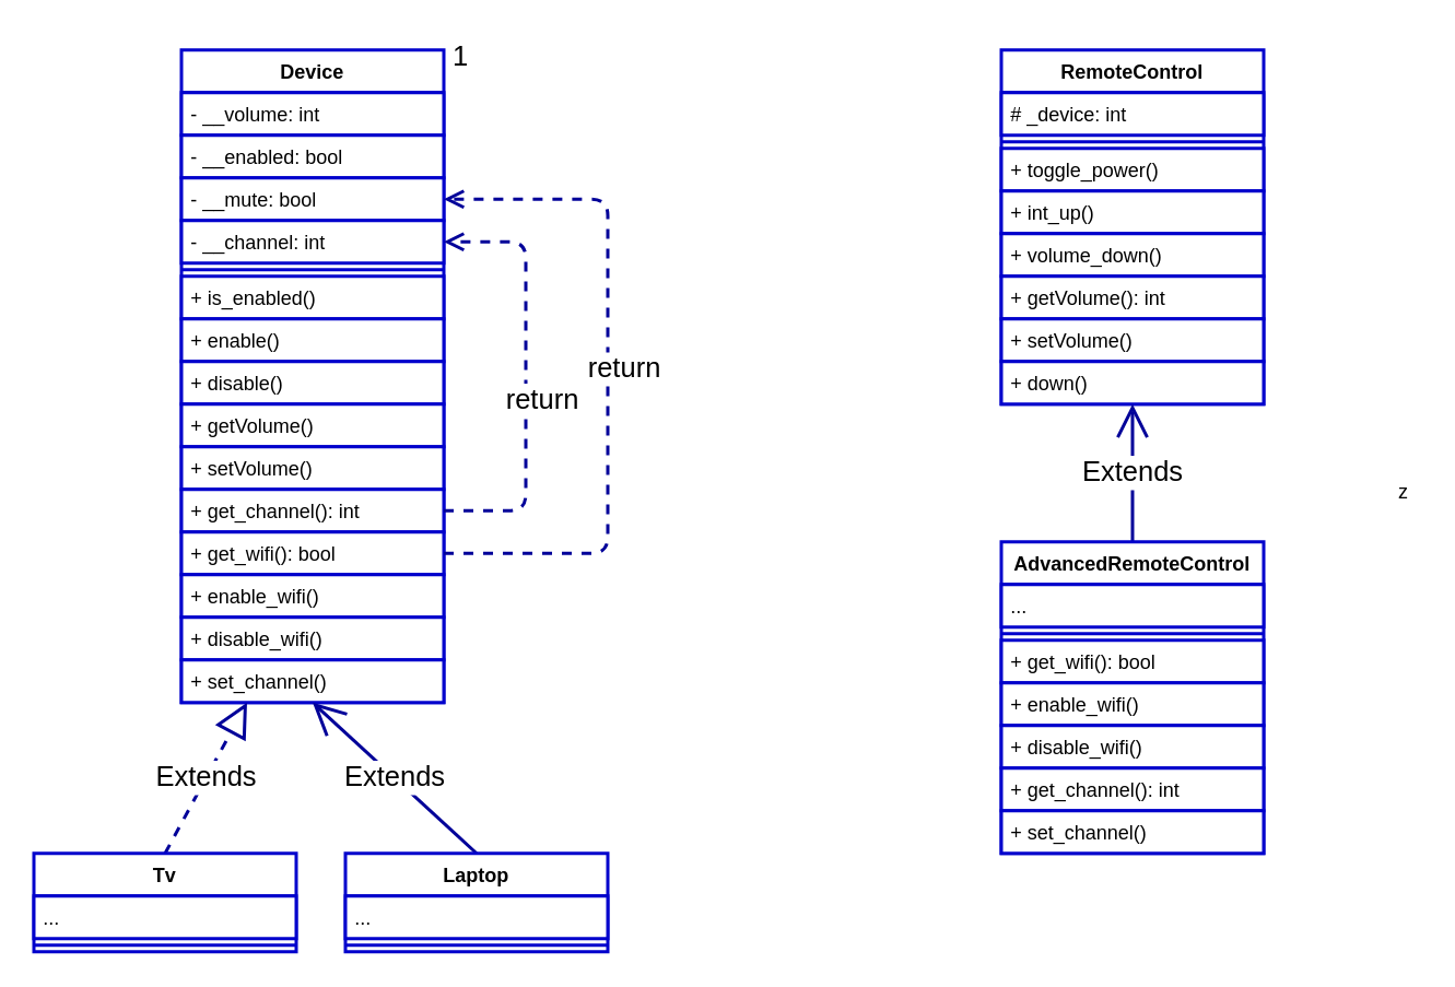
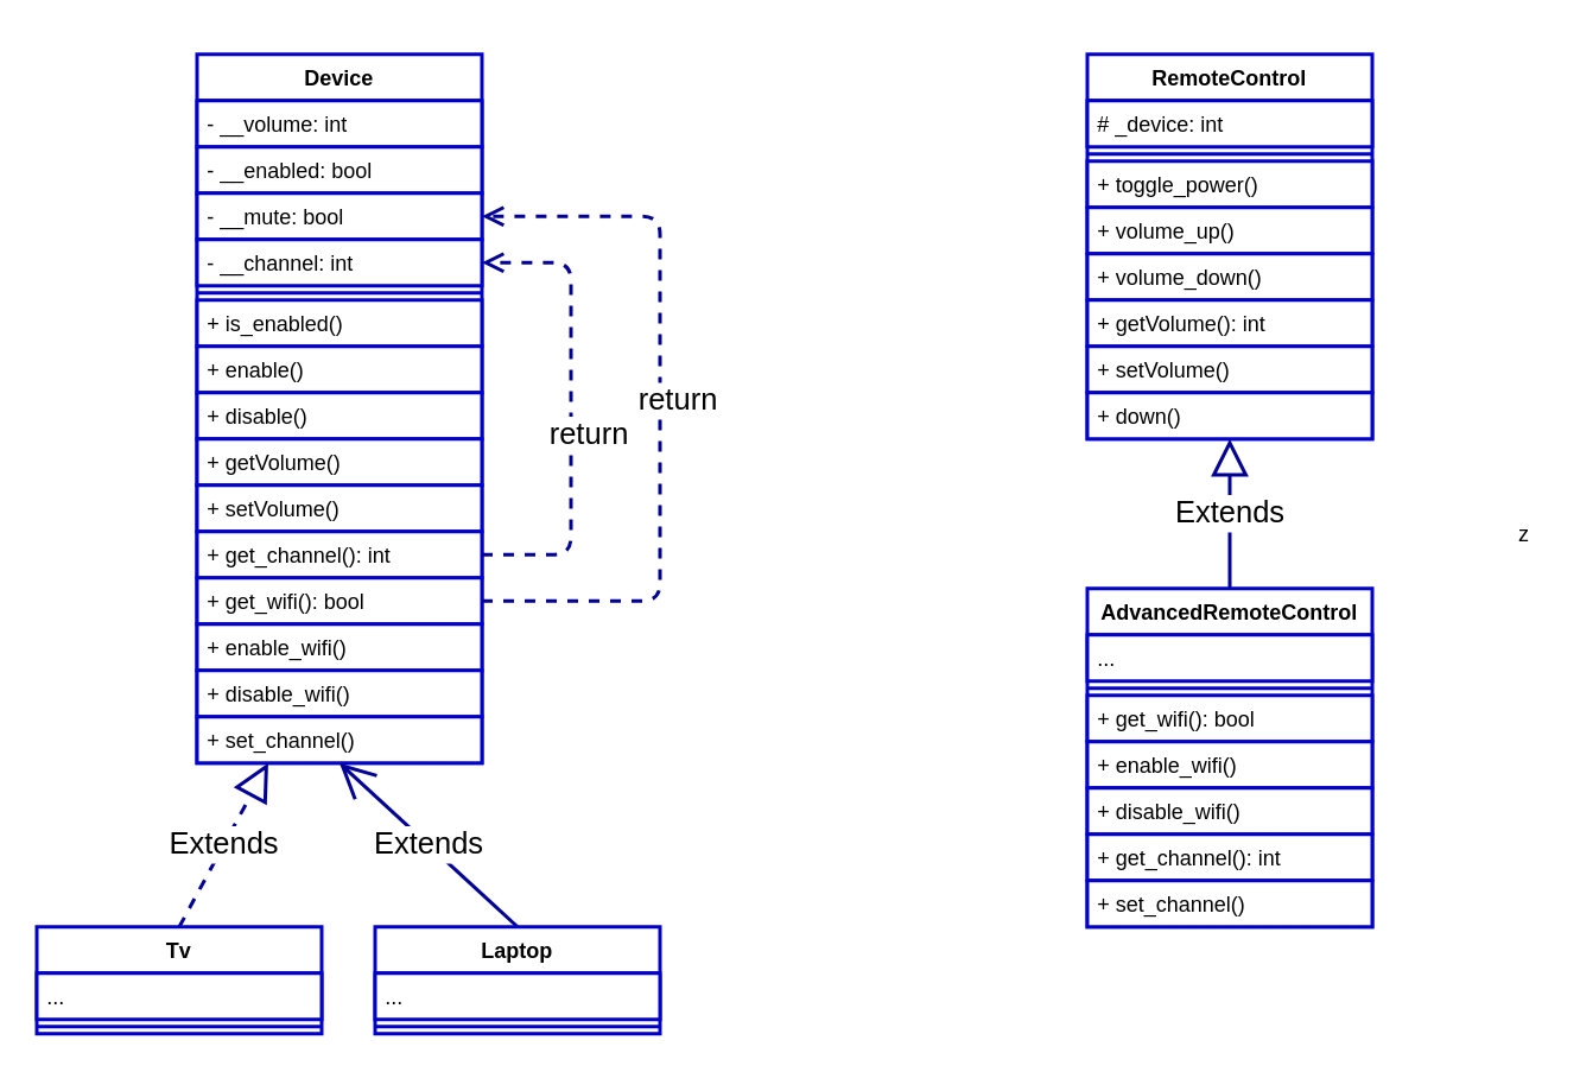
  <mxCell id="0" />
  <mxCell id="1" parent="0" />
  <mxCell id="2" value="Device" style="swimlane;fontStyle=1;align=center;verticalAlign=top;childLayout=stackLayout;horizontal=1;startSize=26;horizontalStack=0;resizeParent=1;resizeParentMax=0;resizeLast=0;collapsible=1;marginBottom=0;fontColor=#000000;strokeColor=#0000CC;strokeWidth=2;fillColor=#FFFFFF;" parent="1" vertex="1"><mxGeometry x="110" y="30" width="160" height="398" as="geometry" /></mxCell>
  <mxCell id="3" value="- __volume: int" style="text;align=left;verticalAlign=top;spacingLeft=4;spacingRight=4;overflow=hidden;rotatable=0;points=[[0,0.5],[1,0.5]];portConstraint=eastwest;fontColor=#000000;strokeColor=#0000CC;strokeWidth=2;fillColor=#FFFFFF;" parent="2" vertex="1"><mxGeometry y="26" width="160" height="26" as="geometry" /></mxCell>
  <mxCell id="4" value="- __enabled: bool" style="text;align=left;verticalAlign=top;spacingLeft=4;spacingRight=4;overflow=hidden;rotatable=0;points=[[0,0.5],[1,0.5]];portConstraint=eastwest;fontColor=#000000;strokeColor=#0000CC;strokeWidth=2;fillColor=#FFFFFF;" parent="2" vertex="1"><mxGeometry y="52" width="160" height="26" as="geometry" /></mxCell>
  <mxCell id="5" value="- __mute: bool" style="text;align=left;verticalAlign=top;spacingLeft=4;spacingRight=4;overflow=hidden;rotatable=0;points=[[0,0.5],[1,0.5]];portConstraint=eastwest;fontColor=#000000;strokeColor=#0000CC;strokeWidth=2;fillColor=#FFFFFF;" parent="2" vertex="1"><mxGeometry y="78" width="160" height="26" as="geometry" /></mxCell>
  <mxCell id="6" value="- __channel: int" style="text;align=left;verticalAlign=top;spacingLeft=4;spacingRight=4;overflow=hidden;rotatable=0;points=[[0,0.5],[1,0.5]];portConstraint=eastwest;fontColor=#000000;strokeColor=#0000CC;strokeWidth=2;fillColor=#FFFFFF;" parent="2" vertex="1"><mxGeometry y="104" width="160" height="26" as="geometry" /></mxCell>
  <mxCell id="7" value="" style="line;strokeWidth=2;align=left;verticalAlign=middle;spacingTop=-1;spacingLeft=3;spacingRight=3;rotatable=0;labelPosition=right;points=[];portConstraint=eastwest;fontColor=#000000;strokeColor=#0000CC;fillColor=#FFFFFF;" parent="2" vertex="1"><mxGeometry y="130" width="160" height="8" as="geometry" /></mxCell>
  <mxCell id="8" value="+ is_enabled()" style="text;align=left;verticalAlign=top;spacingLeft=4;spacingRight=4;overflow=hidden;rotatable=0;points=[[0,0.5],[1,0.5]];portConstraint=eastwest;fontColor=#000000;strokeColor=#0000CC;strokeWidth=2;fillColor=#FFFFFF;" parent="2" vertex="1"><mxGeometry y="138" width="160" height="26" as="geometry" /></mxCell>
  <mxCell id="9" value="+ enable()" style="text;align=left;verticalAlign=top;spacingLeft=4;spacingRight=4;overflow=hidden;rotatable=0;points=[[0,0.5],[1,0.5]];portConstraint=eastwest;fontColor=#000000;strokeColor=#0000CC;strokeWidth=2;fillColor=#FFFFFF;" parent="2" vertex="1"><mxGeometry y="164" width="160" height="26" as="geometry" /></mxCell>
  <mxCell id="10" value="+ disable()" style="text;align=left;verticalAlign=top;spacingLeft=4;spacingRight=4;overflow=hidden;rotatable=0;points=[[0,0.5],[1,0.5]];portConstraint=eastwest;fontColor=#000000;strokeColor=#0000CC;strokeWidth=2;fillColor=#FFFFFF;" parent="2" vertex="1"><mxGeometry y="190" width="160" height="26" as="geometry" /></mxCell>
  <mxCell id="11" value="+ getVolume()" style="text;align=left;verticalAlign=top;spacingLeft=4;spacingRight=4;overflow=hidden;rotatable=0;points=[[0,0.5],[1,0.5]];portConstraint=eastwest;fontColor=#000000;strokeColor=#0000CC;strokeWidth=2;fillColor=#FFFFFF;" parent="2" vertex="1"><mxGeometry y="216" width="160" height="26" as="geometry" /></mxCell>
  <mxCell id="12" value="+ setVolume()" style="text;align=left;verticalAlign=top;spacingLeft=4;spacingRight=4;overflow=hidden;rotatable=0;points=[[0,0.5],[1,0.5]];portConstraint=eastwest;fontColor=#000000;strokeColor=#0000CC;strokeWidth=2;fillColor=#FFFFFF;" parent="2" vertex="1"><mxGeometry y="242" width="160" height="26" as="geometry" /></mxCell>
  <mxCell id="13" value="+ get_channel(): int" style="text;align=left;verticalAlign=top;spacingLeft=4;spacingRight=4;overflow=hidden;rotatable=0;points=[[0,0.5],[1,0.5]];portConstraint=eastwest;fontColor=#000000;strokeColor=#0000CC;strokeWidth=2;fillColor=#FFFFFF;" parent="2" vertex="1"><mxGeometry y="268" width="160" height="26" as="geometry" /></mxCell>
  <mxCell id="14" value="+ get_wifi(): bool" style="text;align=left;verticalAlign=top;spacingLeft=4;spacingRight=4;overflow=hidden;rotatable=0;points=[[0,0.5],[1,0.5]];portConstraint=eastwest;fontColor=#000000;strokeColor=#0000CC;strokeWidth=2;fillColor=#FFFFFF;" parent="2" vertex="1"><mxGeometry y="294" width="160" height="26" as="geometry" /></mxCell>
  <mxCell id="15" value="return" style="html=1;verticalAlign=bottom;endArrow=open;dashed=1;endSize=8;strokeWidth=2;strokeColor=#000099;exitX=1;exitY=0.5;exitDx=0;exitDy=0;entryX=1;entryY=0.5;entryDx=0;entryDy=0;fontSize=17;fontColor=#000000;labelBackgroundColor=#FFFFFF;" parent="2" source="14" target="5" edge="1"><mxGeometry x="-0.038" y="-10" relative="1" as="geometry"><mxPoint x="570" y="310" as="sourcePoint" /><mxPoint x="490" y="310" as="targetPoint" /><Array as="points"><mxPoint x="260" y="307" /><mxPoint x="260" y="255" /><mxPoint x="260" y="160" /><mxPoint x="260" y="91" /></Array><mxPoint as="offset" /></mxGeometry></mxCell>
  <mxCell id="16" value="+ enable_wifi()" style="text;align=left;verticalAlign=top;spacingLeft=4;spacingRight=4;overflow=hidden;rotatable=0;points=[[0,0.5],[1,0.5]];portConstraint=eastwest;fontColor=#000000;strokeColor=#0000CC;strokeWidth=2;fillColor=#FFFFFF;" parent="2" vertex="1"><mxGeometry y="320" width="160" height="26" as="geometry" /></mxCell>
  <mxCell id="17" value="+ disable_wifi()" style="text;align=left;verticalAlign=top;spacingLeft=4;spacingRight=4;overflow=hidden;rotatable=0;points=[[0,0.5],[1,0.5]];portConstraint=eastwest;fontColor=#000000;strokeColor=#0000CC;strokeWidth=2;fillColor=#FFFFFF;" parent="2" vertex="1"><mxGeometry y="346" width="160" height="26" as="geometry" /></mxCell>
  <mxCell id="18" value="return" style="html=1;verticalAlign=bottom;endArrow=open;dashed=1;endSize=8;strokeWidth=2;strokeColor=#000099;exitX=1;exitY=0.5;exitDx=0;exitDy=0;entryX=1;entryY=0.5;entryDx=0;entryDy=0;fontSize=17;fontColor=#000000;labelBackgroundColor=#FFFFFF;" parent="2" source="13" target="6" edge="1"><mxGeometry x="-0.273" y="13" relative="1" as="geometry"><mxPoint x="320" y="470" as="sourcePoint" /><mxPoint x="240" y="470" as="targetPoint" /><Array as="points"><mxPoint x="210" y="281" /><mxPoint x="210" y="170" /><mxPoint x="210" y="117" /></Array><mxPoint x="23" y="-9" as="offset" /></mxGeometry></mxCell>
  <mxCell id="19" value="+ set_channel()" style="text;align=left;verticalAlign=top;spacingLeft=4;spacingRight=4;overflow=hidden;rotatable=0;points=[[0,0.5],[1,0.5]];portConstraint=eastwest;fontColor=#000000;strokeColor=#0000CC;strokeWidth=2;fillColor=#FFFFFF;" parent="2" vertex="1"><mxGeometry y="372" width="160" height="26" as="geometry" /></mxCell>
  <mxCell id="20" value="Extends" style="endArrow=open;endSize=16;endFill=0;html=1;labelBackgroundColor=#FFFFFF;strokeColor=#000099;strokeWidth=2;fontSize=17;fontColor=#000000;entryX=0.5;entryY=1;entryDx=0;entryDy=0;exitX=0.5;exitY=0;exitDx=0;exitDy=0;" parent="1" source="36" target="2" edge="1"><mxGeometry width="160" relative="1" as="geometry"><mxPoint x="270" y="340" as="sourcePoint" /><mxPoint x="430" y="340" as="targetPoint" /></mxGeometry></mxCell>
  <mxCell id="21" value="Extends" style="endArrow=block;endSize=16;endFill=0;html=1;labelBackgroundColor=#FFFFFF;strokeColor=#000099;strokeWidth=2;fontSize=17;fontColor=#000000;exitX=0.5;exitY=0;exitDx=0;exitDy=0;entryX=0.25;entryY=1;entryDx=0;entryDy=0;dashed=1;" parent="1" source="33" target="2" edge="1"><mxGeometry width="160" relative="1" as="geometry"><mxPoint x="340" y="330" as="sourcePoint" /><mxPoint x="60" y="210" as="targetPoint" /></mxGeometry></mxCell>
  <mxCell id="22" value="RemoteControl" style="swimlane;fontStyle=1;align=center;verticalAlign=top;childLayout=stackLayout;horizontal=1;startSize=26;horizontalStack=0;resizeParent=1;resizeParentMax=0;resizeLast=0;collapsible=1;marginBottom=0;fontColor=#000000;strokeColor=#0000CC;strokeWidth=2;fillColor=#FFFFFF;" parent="1" vertex="1"><mxGeometry x="610" y="30" width="160" height="216" as="geometry" /></mxCell>
  <mxCell id="23" value="# _device: int" style="text;align=left;verticalAlign=top;spacingLeft=4;spacingRight=4;overflow=hidden;rotatable=0;points=[[0,0.5],[1,0.5]];portConstraint=eastwest;fontColor=#000000;strokeColor=#0000CC;strokeWidth=2;fillColor=#FFFFFF;" parent="22" vertex="1"><mxGeometry y="26" width="160" height="26" as="geometry" /></mxCell>
  <mxCell id="24" value="" style="line;strokeWidth=2;align=left;verticalAlign=middle;spacingTop=-1;spacingLeft=3;spacingRight=3;rotatable=0;labelPosition=right;points=[];portConstraint=eastwest;fontColor=#000000;strokeColor=#0000CC;fillColor=#FFFFFF;" parent="22" vertex="1"><mxGeometry y="52" width="160" height="8" as="geometry" /></mxCell>
  <mxCell id="25" value="+ toggle_power()" style="text;align=left;verticalAlign=top;spacingLeft=4;spacingRight=4;overflow=hidden;rotatable=0;points=[[0,0.5],[1,0.5]];portConstraint=eastwest;fontColor=#000000;strokeColor=#0000CC;strokeWidth=2;fillColor=#FFFFFF;" parent="22" vertex="1"><mxGeometry y="60" width="160" height="26" as="geometry" /></mxCell>
- <mxCell id="26" value="+ int_up()" style="text;align=left;verticalAlign=top;spacingLeft=4;spacingRight=4;overflow=hidden;rotatable=0;points=[[0,0.5],[1,0.5]];portConstraint=eastwest;fontColor=#000000;strokeColor=#0000CC;strokeWidth=2;fillColor=#FFFFFF;" parent="22" vertex="1"><mxGeometry y="86" width="160" height="26" as="geometry" /></mxCell>
+ <mxCell id="26" value="+ volume_up()" style="text;align=left;verticalAlign=top;spacingLeft=4;spacingRight=4;overflow=hidden;rotatable=0;points=[[0,0.5],[1,0.5]];portConstraint=eastwest;fontColor=#000000;strokeColor=#0000CC;strokeWidth=2;fillColor=#FFFFFF;" parent="22" vertex="1"><mxGeometry y="86" width="160" height="26" as="geometry" /></mxCell>
  <mxCell id="27" value="+ volume_down()" style="text;align=left;verticalAlign=top;spacingLeft=4;spacingRight=4;overflow=hidden;rotatable=0;points=[[0,0.5],[1,0.5]];portConstraint=eastwest;fontColor=#000000;strokeColor=#0000CC;strokeWidth=2;fillColor=#FFFFFF;" parent="22" vertex="1"><mxGeometry y="112" width="160" height="26" as="geometry" /></mxCell>
  <mxCell id="28" value="+ getVolume(): int" style="text;align=left;verticalAlign=top;spacingLeft=4;spacingRight=4;overflow=hidden;rotatable=0;points=[[0,0.5],[1,0.5]];portConstraint=eastwest;fontColor=#000000;strokeColor=#0000CC;strokeWidth=2;fillColor=#FFFFFF;" parent="22" vertex="1"><mxGeometry y="138" width="160" height="26" as="geometry" /></mxCell>
  <mxCell id="29" value="+ setVolume()" style="text;align=left;verticalAlign=top;spacingLeft=4;spacingRight=4;overflow=hidden;rotatable=0;points=[[0,0.5],[1,0.5]];portConstraint=eastwest;fontColor=#000000;strokeColor=#0000CC;strokeWidth=2;fillColor=#FFFFFF;" parent="22" vertex="1"><mxGeometry y="164" width="160" height="26" as="geometry" /></mxCell>
  <mxCell id="30" value="+ down()" style="text;align=left;verticalAlign=top;spacingLeft=4;spacingRight=4;overflow=hidden;rotatable=0;points=[[0,0.5],[1,0.5]];portConstraint=eastwest;fontColor=#000000;strokeColor=#0000CC;strokeWidth=2;fillColor=#FFFFFF;" parent="22" vertex="1"><mxGeometry y="190" width="160" height="26" as="geometry" /></mxCell>
- <mxCell id="31" value="1" style="text;html=1;align=center;verticalAlign=middle;resizable=0;points=[];autosize=1;fontSize=17;fontColor=#000000;" parent="1" vertex="1"><mxGeometry x="270" y="20" width="20" height="30" as="geometry" /></mxCell>
- <mxCell id="32" value="Extends" style="endArrow=open;endSize=16;endFill=0;html=1;labelBackgroundColor=#FFFFFF;strokeColor=#000099;strokeWidth=2;fontSize=17;fontColor=#000000;entryX=0.5;entryY=1;entryDx=0;entryDy=0;exitX=0.5;exitY=0;exitDx=0;exitDy=0;" parent="1" source="40" target="22" edge="1"><mxGeometry width="160" relative="1" as="geometry"><mxPoint x="920" y="336" as="sourcePoint" /><mxPoint x="740" y="256" as="targetPoint" /></mxGeometry></mxCell>
+ <mxCell id="32" value="Extends" style="endArrow=block;endSize=16;endFill=0;html=1;labelBackgroundColor=#FFFFFF;strokeColor=#000099;strokeWidth=2;fontSize=17;fontColor=#000000;entryX=0.5;entryY=1;entryDx=0;entryDy=0;exitX=0.5;exitY=0;exitDx=0;exitDy=0;" parent="1" source="40" target="22" edge="1"><mxGeometry width="160" relative="1" as="geometry"><mxPoint x="920" y="336" as="sourcePoint" /><mxPoint x="740" y="256" as="targetPoint" /></mxGeometry></mxCell>
  <mxCell id="33" value="Tv" style="swimlane;fontStyle=1;align=center;verticalAlign=top;childLayout=stackLayout;horizontal=1;startSize=26;horizontalStack=0;resizeParent=1;resizeParentMax=0;resizeLast=0;collapsible=1;marginBottom=0;fontColor=#000000;strokeColor=#0000CC;strokeWidth=2;fillColor=#FFFFFF;" parent="1" vertex="1"><mxGeometry x="20" y="520" width="160" height="60" as="geometry" /></mxCell>
  <mxCell id="34" value="..." style="text;align=left;verticalAlign=top;spacingLeft=4;spacingRight=4;overflow=hidden;rotatable=0;points=[[0,0.5],[1,0.5]];portConstraint=eastwest;fontColor=#000000;strokeColor=#0000CC;strokeWidth=2;fillColor=#FFFFFF;" parent="33" vertex="1"><mxGeometry y="26" width="160" height="26" as="geometry" /></mxCell>
  <mxCell id="35" value="" style="line;strokeWidth=2;align=left;verticalAlign=middle;spacingTop=-1;spacingLeft=3;spacingRight=3;rotatable=0;labelPosition=right;points=[];portConstraint=eastwest;fontColor=#000000;strokeColor=#0000CC;fillColor=#FFFFFF;" parent="33" vertex="1"><mxGeometry y="52" width="160" height="8" as="geometry" /></mxCell>
  <mxCell id="36" value="Laptop" style="swimlane;fontStyle=1;align=center;verticalAlign=top;childLayout=stackLayout;horizontal=1;startSize=26;horizontalStack=0;resizeParent=1;resizeParentMax=0;resizeLast=0;collapsible=1;marginBottom=0;fontColor=#000000;strokeColor=#0000CC;strokeWidth=2;fillColor=#FFFFFF;" parent="1" vertex="1"><mxGeometry x="210" y="520" width="160" height="60" as="geometry" /></mxCell>
  <mxCell id="37" value="..." style="text;align=left;verticalAlign=top;spacingLeft=4;spacingRight=4;overflow=hidden;rotatable=0;points=[[0,0.5],[1,0.5]];portConstraint=eastwest;fontColor=#000000;strokeColor=#0000CC;strokeWidth=2;fillColor=#FFFFFF;" parent="36" vertex="1"><mxGeometry y="26" width="160" height="26" as="geometry" /></mxCell>
  <mxCell id="38" value="" style="line;strokeWidth=2;align=left;verticalAlign=middle;spacingTop=-1;spacingLeft=3;spacingRight=3;rotatable=0;labelPosition=right;points=[];portConstraint=eastwest;fontColor=#000000;strokeColor=#0000CC;fillColor=#FFFFFF;" parent="36" vertex="1"><mxGeometry y="52" width="160" height="8" as="geometry" /></mxCell>
  <mxCell id="39" value="z" style="text;html=1;align=center;verticalAlign=middle;resizable=0;points=[];autosize=1;" vertex="1" parent="1"><mxGeometry x="845" y="290" width="20" height="20" as="geometry" /></mxCell>
  <mxCell id="40" value="AdvancedRemoteControl" style="swimlane;fontStyle=1;align=center;verticalAlign=top;childLayout=stackLayout;horizontal=1;startSize=26;horizontalStack=0;resizeParent=1;resizeParentMax=0;resizeLast=0;collapsible=1;marginBottom=0;fontColor=#000000;strokeColor=#0000CC;strokeWidth=2;fillColor=#FFFFFF;" parent="1" vertex="1"><mxGeometry x="610" y="330" width="160" height="190" as="geometry" /></mxCell>
  <mxCell id="41" value="..." style="text;align=left;verticalAlign=top;spacingLeft=4;spacingRight=4;overflow=hidden;rotatable=0;points=[[0,0.5],[1,0.5]];portConstraint=eastwest;fontColor=#000000;strokeColor=#0000CC;strokeWidth=2;fillColor=#FFFFFF;" parent="40" vertex="1"><mxGeometry y="26" width="160" height="26" as="geometry" /></mxCell>
  <mxCell id="42" value="" style="line;strokeWidth=2;align=left;verticalAlign=middle;spacingTop=-1;spacingLeft=3;spacingRight=3;rotatable=0;labelPosition=right;points=[];portConstraint=eastwest;fontColor=#000000;strokeColor=#0000CC;fillColor=#FFFFFF;" parent="40" vertex="1"><mxGeometry y="52" width="160" height="8" as="geometry" /></mxCell>
  <mxCell id="43" value="+ get_wifi(): bool" style="text;align=left;verticalAlign=top;spacingLeft=4;spacingRight=4;overflow=hidden;rotatable=0;points=[[0,0.5],[1,0.5]];portConstraint=eastwest;fontColor=#000000;strokeColor=#0000CC;strokeWidth=2;fillColor=#FFFFFF;" parent="40" vertex="1"><mxGeometry y="60" width="160" height="26" as="geometry" /></mxCell>
  <mxCell id="44" value="+ enable_wifi()" style="text;align=left;verticalAlign=top;spacingLeft=4;spacingRight=4;overflow=hidden;rotatable=0;points=[[0,0.5],[1,0.5]];portConstraint=eastwest;fontColor=#000000;strokeColor=#0000CC;strokeWidth=2;fillColor=#FFFFFF;" parent="40" vertex="1"><mxGeometry y="86" width="160" height="26" as="geometry" /></mxCell>
  <mxCell id="45" value="+ disable_wifi()" style="text;align=left;verticalAlign=top;spacingLeft=4;spacingRight=4;overflow=hidden;rotatable=0;points=[[0,0.5],[1,0.5]];portConstraint=eastwest;fontColor=#000000;strokeColor=#0000CC;strokeWidth=2;fillColor=#FFFFFF;" parent="40" vertex="1"><mxGeometry y="112" width="160" height="26" as="geometry" /></mxCell>
  <mxCell id="46" value="+ get_channel(): int" style="text;align=left;verticalAlign=top;spacingLeft=4;spacingRight=4;overflow=hidden;rotatable=0;points=[[0,0.5],[1,0.5]];portConstraint=eastwest;fontColor=#000000;strokeColor=#0000CC;strokeWidth=2;fillColor=#FFFFFF;" parent="40" vertex="1"><mxGeometry y="138" width="160" height="26" as="geometry" /></mxCell>
  <mxCell id="47" value="+ set_channel()" style="text;align=left;verticalAlign=top;spacingLeft=4;spacingRight=4;overflow=hidden;rotatable=0;points=[[0,0.5],[1,0.5]];portConstraint=eastwest;fontColor=#000000;strokeColor=#0000CC;strokeWidth=2;fillColor=#FFFFFF;" parent="40" vertex="1"><mxGeometry y="164" width="160" height="26" as="geometry" /></mxCell>
